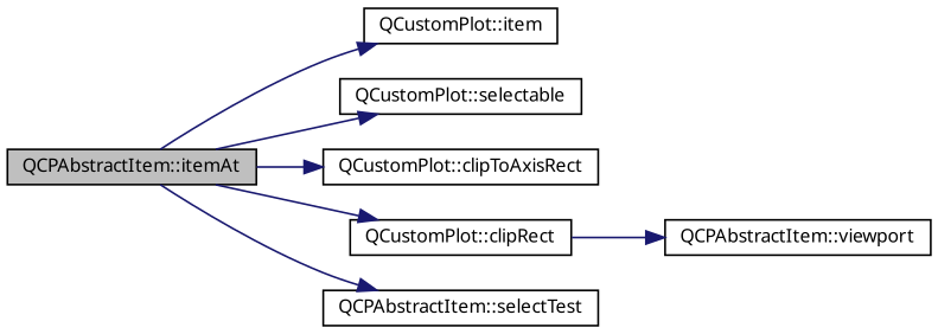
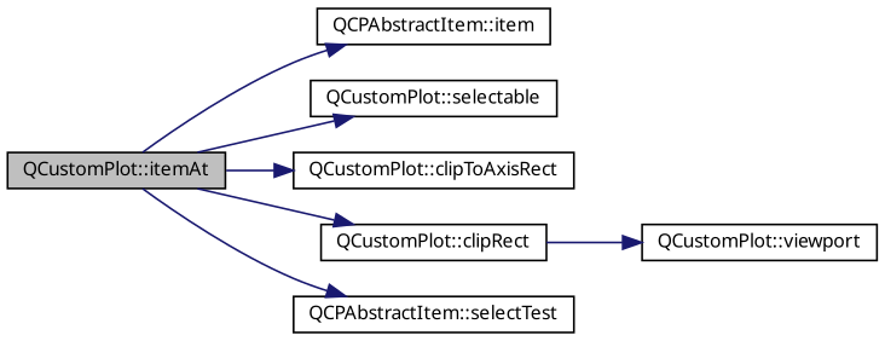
  digraph {
    fontname="Noto Sans"
    rankdir=LR
    node [color=black fillcolor=white fontname="Noto Sans" fontsize=10 shape=record style=filled]
    edge [color=midnightblue fontname="Noto Sans" fontsize=10 labelfontname=Helvetica labelfontsize=10 style=solid]
-   n1 [fillcolor=grey75 fontcolor=black height=0.2 label="QCPAbstractItem::itemAt" width=0.4]
-   n2 [height=0.2 label="QCustomPlot::item" width=0.4]
+   n1 [fillcolor=grey75 fontcolor=black height=0.2 label="QCustomPlot::itemAt" width=0.4]
+   n2 [height=0.2 label="QCPAbstractItem::item" width=0.4]
    n3 [height=0.2 label="QCustomPlot::selectable" width=0.4]
    n4 [height=0.2 label="QCustomPlot::clipToAxisRect" width=0.4]
    n5 [height=0.2 label="QCustomPlot::clipRect" width=0.4]
    n6 [height=0.2 label="QCPAbstractItem::selectTest" width=0.4]
-   n7 [height=0.2 label="QCPAbstractItem::viewport" width=0.4]
+   n7 [height=0.2 label="QCustomPlot::viewport" width=0.4]
    n1 -> n2
    n1 -> n3
    n1 -> n4
    n1 -> n5
    n1 -> n6
    n5 -> n7
  }
